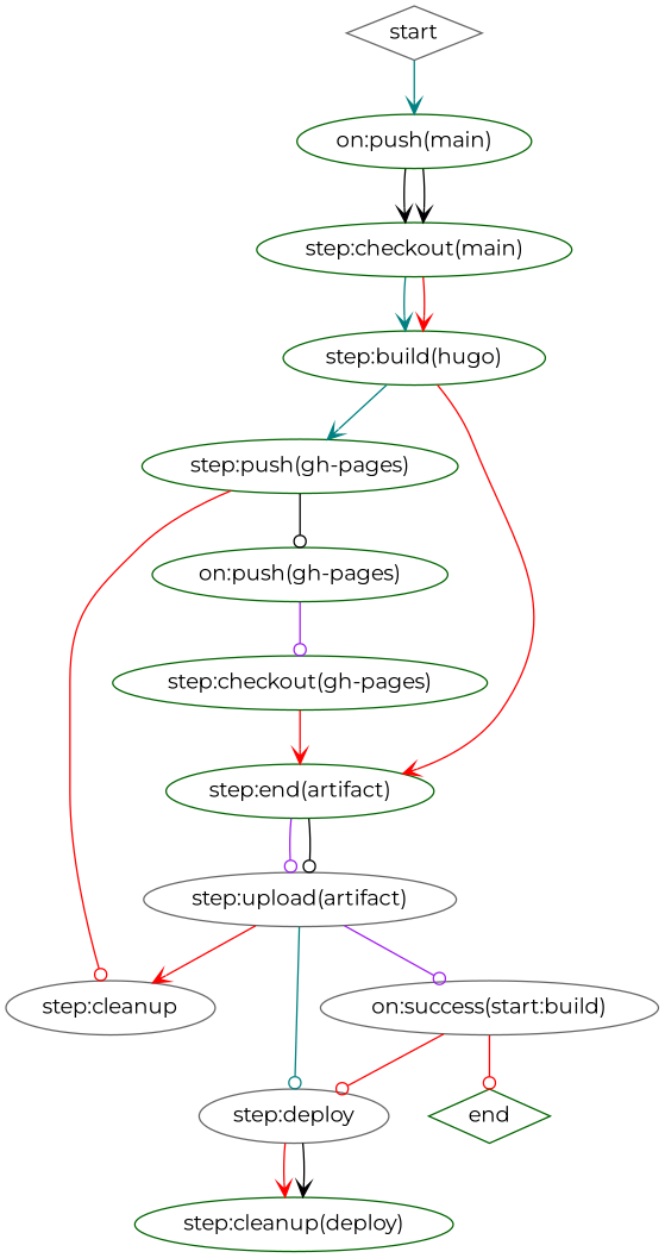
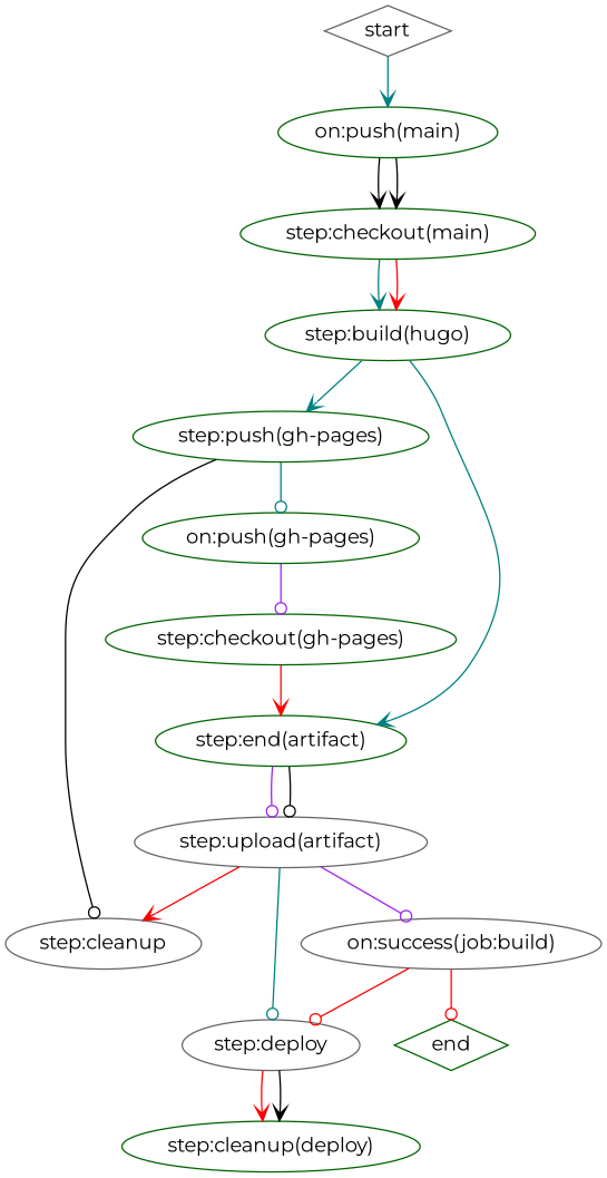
  digraph {
    background=transparent
    fontname=Montserrat
    node [color=darkgreen fontname=Montserrat]
    edge [arrowhead=vee color=red fontname=Montserrat]
    "on:push(main)"
    "step:checkout(main)"
    "step:build(hugo)"
    "step:push(gh-pages)"
    "step:cleanup" [color=gray40]
    "on:push(gh-pages)"
    "step:checkout(gh-pages)"
    n8 [label="step:end(artifact)"]
    "step:upload(artifact)" [color=gray40]
    "step:deploy" [color=gray40]
    "step:cleanup(deploy)"
-   "on:success(job:build)" [color=gray40 label="on:success(start:build)"]
+   "on:success(job:build)" [color=gray40]
    end [shape=diamond]
    start [color=gray40 shape=diamond]
    subgraph sub_1 {
      lebel=Traditional
      subgraph sub_2 {
        lebel="action:build"
        "on:push(main)"
        "step:checkout(main)"
        "step:build(hugo)"
        "step:push(gh-pages)"
        "step:cleanup"
      }
      subgraph sub_3 {
        lebel="action:deploy"
        "step:push(gh-pages)"
        "on:push(gh-pages)"
        "step:checkout(gh-pages)"
        n8
        "step:upload(artifact)"
        "step:deploy"
        "step:cleanup(deploy)"
      }
    }
    subgraph sub_4 {
      lebel="action:build and deploy"
      subgraph sub_5 {
        lebel="job:build"
        "on:push(main)"
        "step:checkout(main)"
        "step:build(hugo)"
        "step:cleanup"
        n8
        "step:upload(artifact)"
      }
      subgraph sub_6 {
        lebel="job:deploy"
        "step:upload(artifact)"
        "step:deploy"
        "step:cleanup(deploy)"
        "on:success(job:build)"
      }
    }
    "on:push(main)" -> "step:checkout(main)" [color=black]
    "on:push(main)" -> "step:checkout(main)" [color=black]
    "step:checkout(main)" -> "step:build(hugo)" [color=teal]
    "step:checkout(main)" -> "step:build(hugo)"
    "step:build(hugo)" -> "step:push(gh-pages)" [color=teal]
-   "step:build(hugo)" -> n8
-   "step:push(gh-pages)" -> "step:cleanup" [arrowhead=odot]
-   "step:push(gh-pages)" -> "on:push(gh-pages)" [arrowhead=odot color=black]
+   "step:build(hugo)" -> n8 [color=teal]
+   "step:push(gh-pages)" -> "step:cleanup" [arrowhead=odot color=black]
+   "step:push(gh-pages)" -> "on:push(gh-pages)" [arrowhead=odot color=teal]
    "on:push(gh-pages)" -> "step:checkout(gh-pages)" [arrowhead=odot color=purple]
    "step:checkout(gh-pages)" -> n8
    n8 -> "step:upload(artifact)" [arrowhead=odot color=purple]
    n8 -> "step:upload(artifact)" [arrowhead=odot color=black]
    "step:upload(artifact)" -> "step:cleanup"
    "step:upload(artifact)" -> "step:deploy" [arrowhead=odot color=teal]
    "step:upload(artifact)" -> "on:success(job:build)" [arrowhead=odot color=purple]
    "step:deploy" -> "step:cleanup(deploy)"
    "step:deploy" -> "step:cleanup(deploy)" [color=black]
    "on:success(job:build)" -> "step:deploy" [arrowhead=odot]
    "on:success(job:build)" -> end [arrowhead=odot]
    start -> "on:push(main)" [color=teal]
  }
